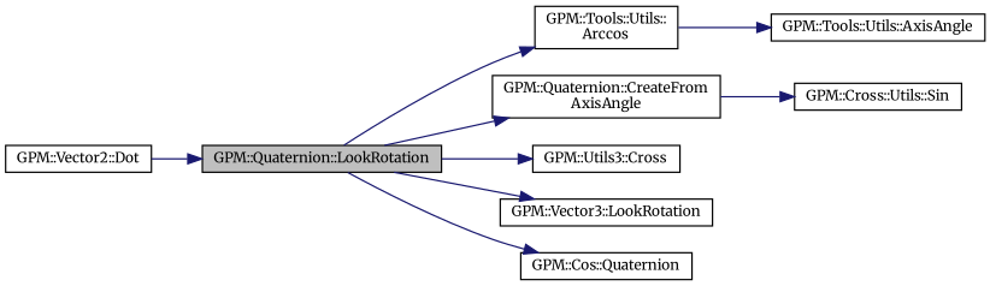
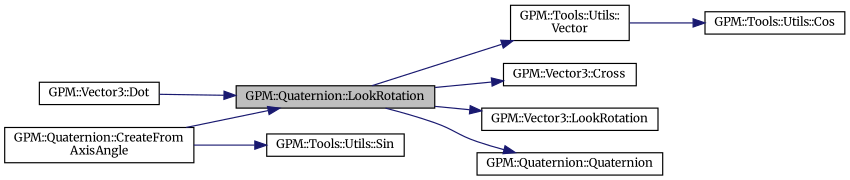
  digraph {
    fontname=Merriweather
    rankdir=LR
    node [color=black fillcolor=white fontname=Merriweather fontsize=10 shape=record style=filled]
    edge [color=midnightblue fontname=Merriweather fontsize=10 labelfontname=Helvetica labelfontsize=10 style=solid]
    n1 [fillcolor=grey75 fontcolor=black height=0.2 label="GPM::Quaternion::LookRotation" width=0.4]
-   n2 [height=0.2 label="GPM::Tools::Utils::\lArccos" width=0.4]
+   n2 [height=0.2 label="GPM::Tools::Utils::\lVector" width=0.4]
    n3 [height=0.2 label="GPM::Quaternion::CreateFrom\lAxisAngle" width=0.4]
-   n4 [height=0.2 label="GPM::Utils3::Cross" width=0.4]
+   n4 [height=0.2 label="GPM::Vector3::Cross" width=0.4]
    n5 [height=0.2 label="GPM::Vector3::LookRotation" width=0.4]
-   n6 [height=0.2 label="GPM::Cos::Quaternion" width=0.4]
-   n7 [height=0.2 label="GPM::Tools::Utils::AxisAngle" width=0.4]
-   n8 [height=0.2 label="GPM::Cross::Utils::Sin" width=0.4]
-   n9 [height=0.2 label="GPM::Vector2::Dot" width=0.4]
+   n6 [height=0.2 label="GPM::Quaternion::Quaternion" width=0.4]
+   n7 [height=0.2 label="GPM::Tools::Utils::Cos" width=0.4]
+   n8 [height=0.2 label="GPM::Tools::Utils::Sin" width=0.4]
+   n9 [height=0.2 label="GPM::Vector3::Dot" width=0.4]
    n1 -> n2
-   n1 -> n3
+   n3 -> n1
    n1 -> n4
    n1 -> n5
    n1 -> n6
    n2 -> n7
    n3 -> n8
    n9 -> n1
  }
